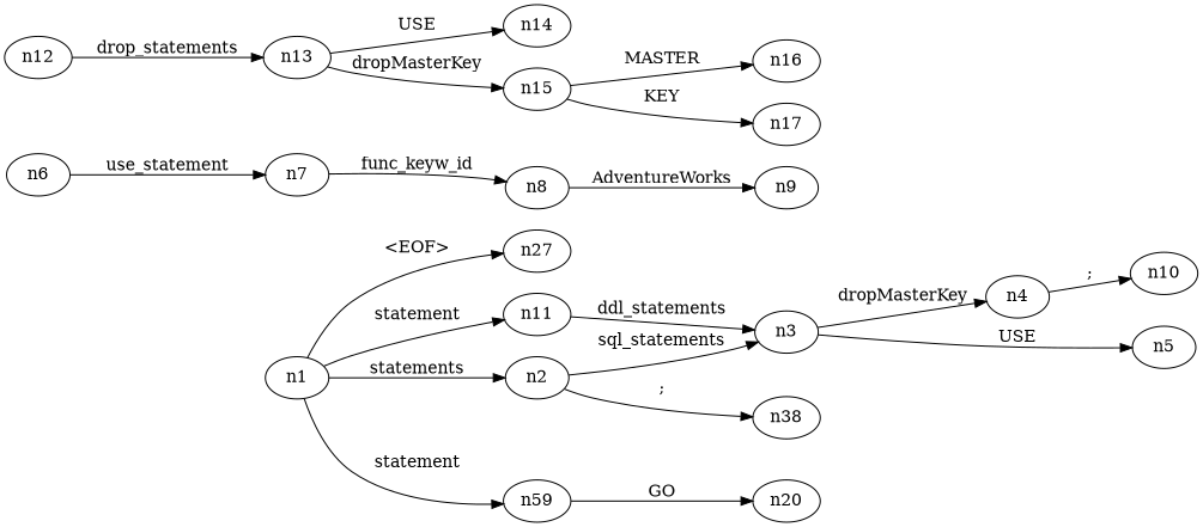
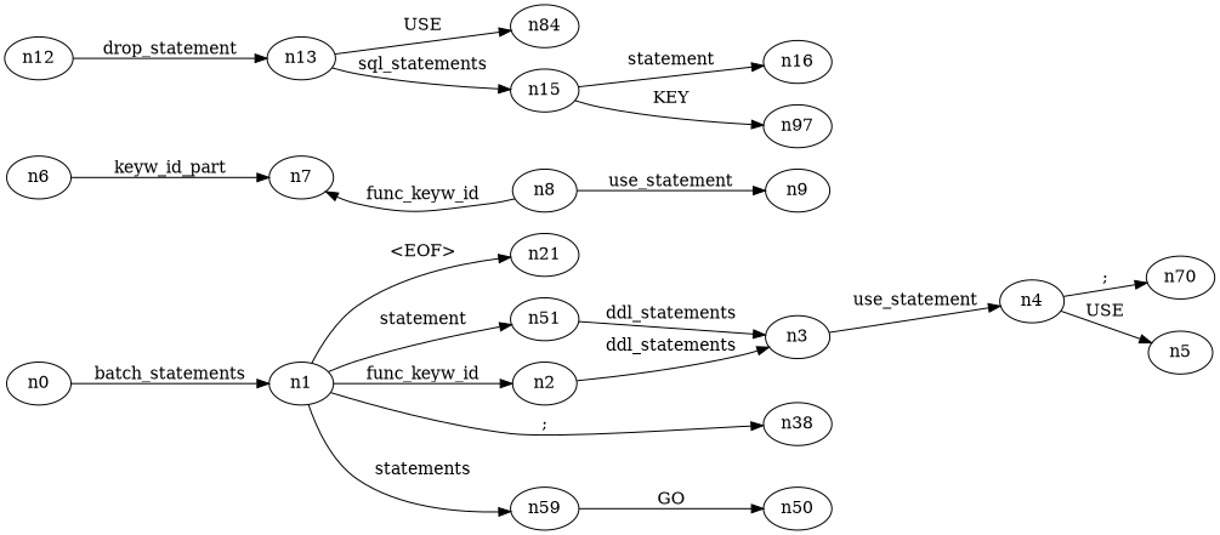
  digraph {
    rankdir=LR
+   n0
    n1
-   n21 [label=n27]
+   n21
    n2
-   n11
+   n11 [label=n51]
    n18 [label=n38]
    n19 [label=n59]
    n3
-   n20
+   n20 [label=n50]
    n4
    n5
-   n10
+   n10 [label=n70]
    n6
    n7
    n8
    n9
    n12
    n13
-   n14
+   n14 [label=n84]
    n15
    n16
-   n17
+   n17 [label=n97]
+   n0 -> n1 [label=batch_statements]
    n1 -> n21 [label="<EOF>"]
-   n1 -> n2 [label=statements]
+   n1 -> n2 [label=func_keyw_id]
    n1 -> n11 [label=statement]
-   n2 -> n18 [label=";"]
-   n1 -> n19 [label=statement]
-   n2 -> n3 [label=sql_statements]
+   n1 -> n18 [label=";"]
+   n1 -> n19 [label=statements]
+   n2 -> n3 [label=ddl_statements]
    n11 -> n3 [label=ddl_statements]
    n19 -> n20 [label=GO]
-   n3 -> n4 [label=dropMasterKey]
-   n3 -> n5 [label=USE]
+   n3 -> n4 [label=use_statement]
+   n4 -> n5 [label=USE]
    n4 -> n10 [label=";"]
-   n6 -> n7 [label=use_statement]
-   n7 -> n8 [label=func_keyw_id]
-   n8 -> n9 [label=AdventureWorks]
-   n12 -> n13 [label=drop_statements]
+   n6 -> n7 [label=keyw_id_part]
+   n8 -> n7 [label=func_keyw_id]
+   n8 -> n9 [label=use_statement]
+   n12 -> n13 [label=drop_statement]
    n13 -> n14 [label=USE]
-   n13 -> n15 [label=dropMasterKey]
-   n15 -> n16 [label=MASTER]
+   n13 -> n15 [label=sql_statements]
+   n15 -> n16 [label=statement]
    n15 -> n17 [label=KEY]
  }
